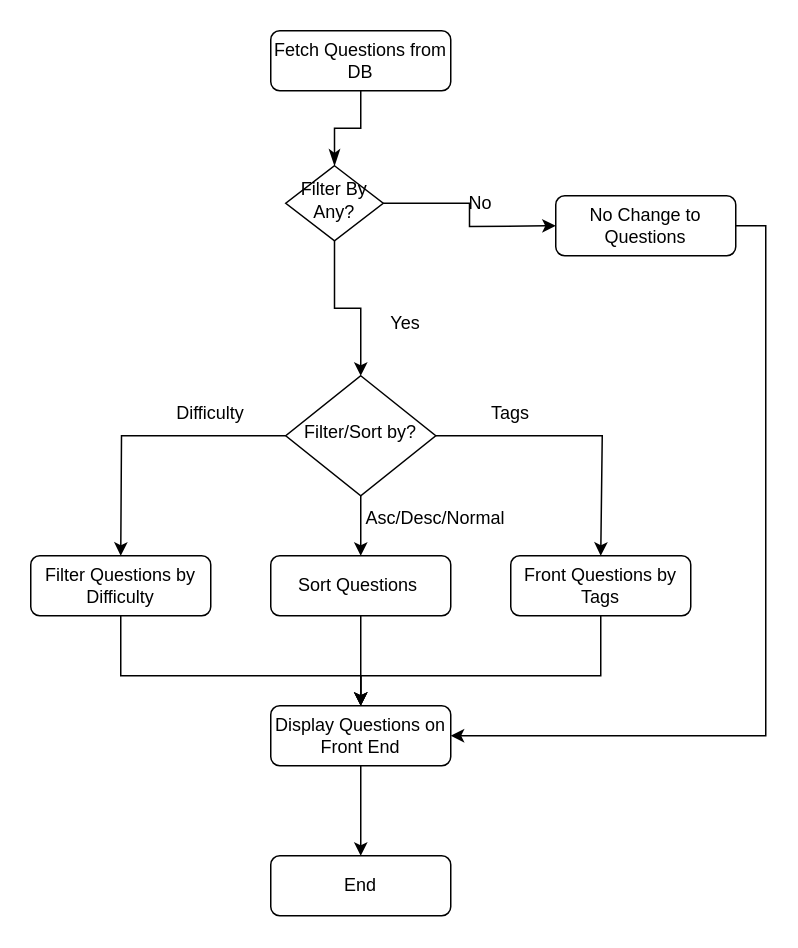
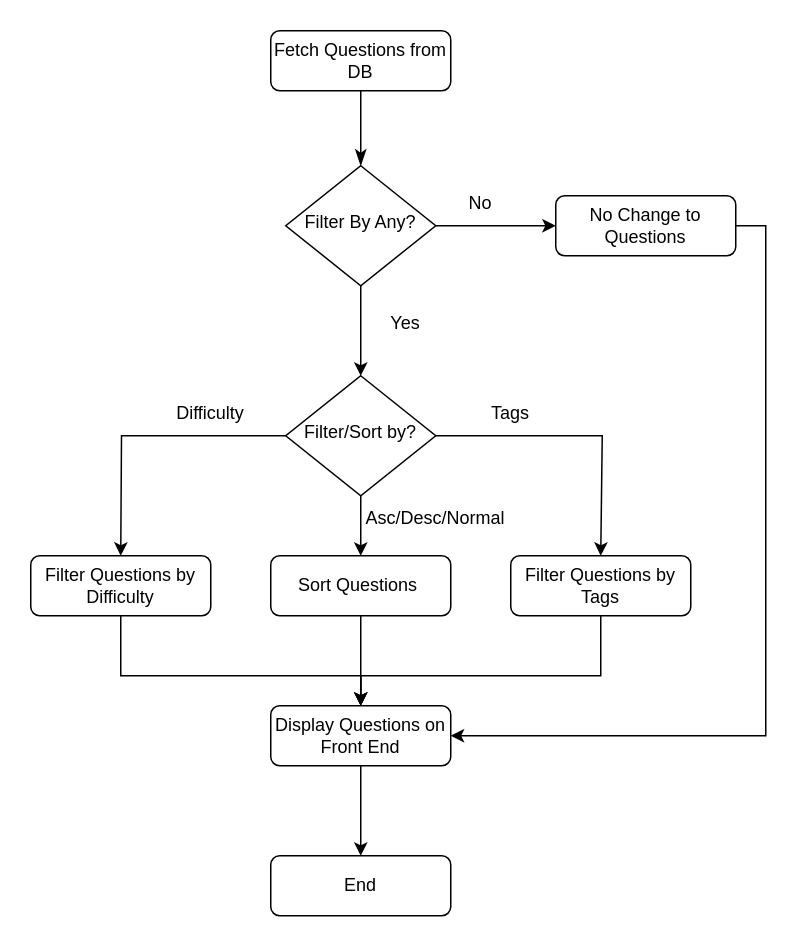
  <mxCell id="0" />
  <mxCell id="1" parent="0" />
  <mxCell id="2" value="" style="rounded=0;html=1;jettySize=auto;orthogonalLoop=1;fontSize=11;endArrow=classicThin;endFill=1;endSize=8;strokeWidth=1;shadow=0;labelBackgroundColor=none;edgeStyle=orthogonalEdgeStyle;" edge="1" parent="1" source="3" target="6"><mxGeometry relative="1" as="geometry" /></mxCell>
  <mxCell id="3" value="Fetch Questions from DB" style="rounded=1;whiteSpace=wrap;html=1;fontSize=12;glass=0;strokeWidth=1;shadow=0;" vertex="1" parent="1"><mxGeometry x="180" y="20" width="120" height="40" as="geometry" /></mxCell>
  <mxCell id="4" style="edgeStyle=orthogonalEdgeStyle;rounded=0;orthogonalLoop=1;jettySize=auto;html=1;entryX=0.5;entryY=0;entryDx=0;entryDy=0;" edge="1" parent="1" source="6" target="10"><mxGeometry relative="1" as="geometry" /></mxCell>
  <mxCell id="5" style="edgeStyle=orthogonalEdgeStyle;rounded=0;orthogonalLoop=1;jettySize=auto;html=1;" edge="1" parent="1" source="6"><mxGeometry relative="1" as="geometry"><mxPoint x="370" y="150" as="targetPoint" /></mxGeometry></mxCell>
- <mxCell id="6" value="Filter By Any?" style="rhombus;whiteSpace=wrap;html=1;shadow=0;fontFamily=Helvetica;fontSize=12;align=center;strokeWidth=1;spacing=6;spacingTop=-4;" vertex="1" parent="1"><mxGeometry x="190" y="110" width="65" height="50" as="geometry" /></mxCell>
+ <mxCell id="6" value="Filter By Any?" style="rhombus;whiteSpace=wrap;html=1;shadow=0;fontFamily=Helvetica;fontSize=12;align=center;strokeWidth=1;spacing=6;spacingTop=-4;" vertex="1" parent="1"><mxGeometry x="190" y="110" width="100" height="80" as="geometry" /></mxCell>
  <mxCell id="7" style="edgeStyle=orthogonalEdgeStyle;rounded=0;orthogonalLoop=1;jettySize=auto;html=1;" edge="1" parent="1" source="10"><mxGeometry relative="1" as="geometry"><mxPoint x="80" y="370" as="targetPoint" /></mxGeometry></mxCell>
  <mxCell id="8" style="edgeStyle=orthogonalEdgeStyle;rounded=0;orthogonalLoop=1;jettySize=auto;html=1;entryX=0.5;entryY=0;entryDx=0;entryDy=0;" edge="1" parent="1" source="10" target="16"><mxGeometry relative="1" as="geometry" /></mxCell>
  <mxCell id="9" style="edgeStyle=orthogonalEdgeStyle;rounded=0;orthogonalLoop=1;jettySize=auto;html=1;" edge="1" parent="1" source="10"><mxGeometry relative="1" as="geometry"><mxPoint x="400" y="370" as="targetPoint" /><Array as="points"><mxPoint x="401" y="290" /></Array></mxGeometry></mxCell>
  <mxCell id="10" value="Filter/Sort by?" style="rhombus;whiteSpace=wrap;html=1;shadow=0;fontFamily=Helvetica;fontSize=12;align=center;strokeWidth=1;spacing=6;spacingTop=-4;" vertex="1" parent="1"><mxGeometry x="190" y="250" width="100" height="80" as="geometry" /></mxCell>
  <mxCell id="11" style="edgeStyle=orthogonalEdgeStyle;rounded=0;orthogonalLoop=1;jettySize=auto;html=1;entryX=1;entryY=0.5;entryDx=0;entryDy=0;" edge="1" parent="1" source="12" target="20"><mxGeometry relative="1" as="geometry"><Array as="points"><mxPoint x="510" y="150" /><mxPoint x="510" y="490" /></Array></mxGeometry></mxCell>
  <mxCell id="12" value="No Change to Questions" style="rounded=1;whiteSpace=wrap;html=1;fontSize=12;glass=0;strokeWidth=1;shadow=0;" vertex="1" parent="1"><mxGeometry x="370" y="130" width="120" height="40" as="geometry" /></mxCell>
  <mxCell id="13" style="edgeStyle=orthogonalEdgeStyle;rounded=0;orthogonalLoop=1;jettySize=auto;html=1;entryX=0.5;entryY=0;entryDx=0;entryDy=0;" edge="1" parent="1" source="14" target="20"><mxGeometry relative="1" as="geometry"><Array as="points"><mxPoint x="80" y="450" /><mxPoint x="240" y="450" /></Array></mxGeometry></mxCell>
  <mxCell id="14" value="Filter Questions by Difficulty" style="rounded=1;whiteSpace=wrap;html=1;fontSize=12;glass=0;strokeWidth=1;shadow=0;" vertex="1" parent="1"><mxGeometry x="20" y="370" width="120" height="40" as="geometry" /></mxCell>
  <mxCell id="15" style="edgeStyle=orthogonalEdgeStyle;rounded=0;orthogonalLoop=1;jettySize=auto;html=1;entryX=0.5;entryY=0;entryDx=0;entryDy=0;" edge="1" parent="1" source="16" target="20"><mxGeometry relative="1" as="geometry" /></mxCell>
  <mxCell id="16" value="Sort Questions&amp;nbsp;" style="rounded=1;whiteSpace=wrap;html=1;fontSize=12;glass=0;strokeWidth=1;shadow=0;" vertex="1" parent="1"><mxGeometry x="180" y="370" width="120" height="40" as="geometry" /></mxCell>
  <mxCell id="17" style="edgeStyle=orthogonalEdgeStyle;rounded=0;orthogonalLoop=1;jettySize=auto;html=1;entryX=0.5;entryY=0;entryDx=0;entryDy=0;" edge="1" parent="1" source="18" target="20"><mxGeometry relative="1" as="geometry"><Array as="points"><mxPoint x="400" y="450" /><mxPoint x="240" y="450" /></Array></mxGeometry></mxCell>
- <mxCell id="18" value="Front Questions by Tags" style="rounded=1;whiteSpace=wrap;html=1;fontSize=12;glass=0;strokeWidth=1;shadow=0;" vertex="1" parent="1"><mxGeometry x="340" y="370" width="120" height="40" as="geometry" /></mxCell>
+ <mxCell id="18" value="Filter Questions by Tags" style="rounded=1;whiteSpace=wrap;html=1;fontSize=12;glass=0;strokeWidth=1;shadow=0;" vertex="1" parent="1"><mxGeometry x="340" y="370" width="120" height="40" as="geometry" /></mxCell>
  <mxCell id="19" style="edgeStyle=orthogonalEdgeStyle;rounded=0;orthogonalLoop=1;jettySize=auto;html=1;" edge="1" parent="1" source="20"><mxGeometry relative="1" as="geometry"><mxPoint x="240" y="570" as="targetPoint" /></mxGeometry></mxCell>
  <mxCell id="20" value="Display Questions on Front End" style="rounded=1;whiteSpace=wrap;html=1;" vertex="1" parent="1"><mxGeometry x="180" y="470" width="120" height="40" as="geometry" /></mxCell>
  <mxCell id="21" value="No" style="text;html=1;strokeColor=none;fillColor=none;align=center;verticalAlign=middle;whiteSpace=wrap;rounded=0;" vertex="1" parent="1"><mxGeometry x="290" y="120" width="60" height="30" as="geometry" /></mxCell>
  <mxCell id="22" value="Yes" style="text;html=1;strokeColor=none;fillColor=none;align=center;verticalAlign=middle;whiteSpace=wrap;rounded=0;" vertex="1" parent="1"><mxGeometry x="240" y="200" width="60" height="30" as="geometry" /></mxCell>
  <mxCell id="23" value="Tags" style="text;html=1;strokeColor=none;fillColor=none;align=center;verticalAlign=middle;whiteSpace=wrap;rounded=0;" vertex="1" parent="1"><mxGeometry x="310" y="260" width="60" height="30" as="geometry" /></mxCell>
  <mxCell id="24" value="Asc/Desc/Normal" style="text;html=1;strokeColor=none;fillColor=none;align=center;verticalAlign=middle;whiteSpace=wrap;rounded=0;" vertex="1" parent="1"><mxGeometry x="260" y="330" width="60" height="30" as="geometry" /></mxCell>
  <mxCell id="25" value="Difficulty" style="text;html=1;strokeColor=none;fillColor=none;align=center;verticalAlign=middle;whiteSpace=wrap;rounded=0;" vertex="1" parent="1"><mxGeometry x="110" y="260" width="60" height="30" as="geometry" /></mxCell>
  <mxCell id="26" value="End" style="rounded=1;whiteSpace=wrap;html=1;" vertex="1" parent="1"><mxGeometry x="180" y="570" width="120" height="40" as="geometry" /></mxCell>
